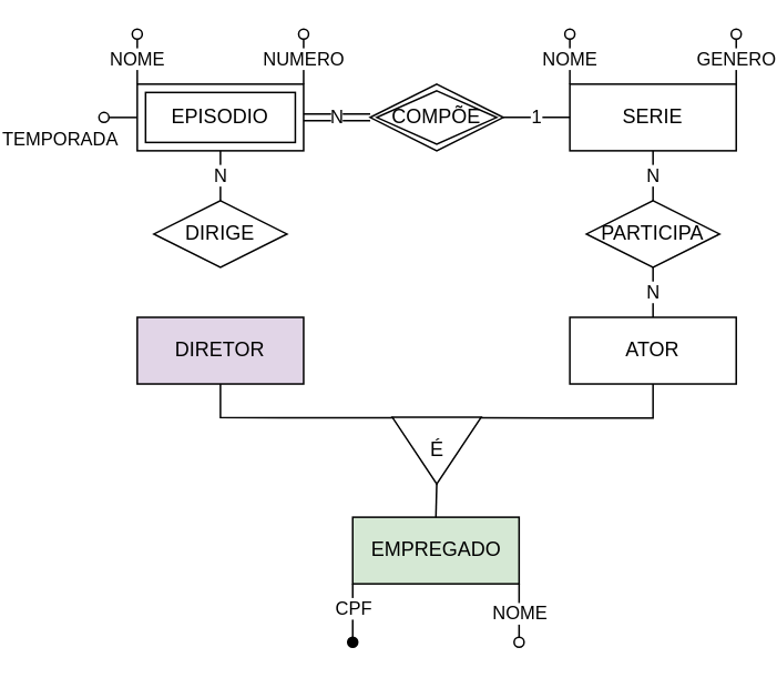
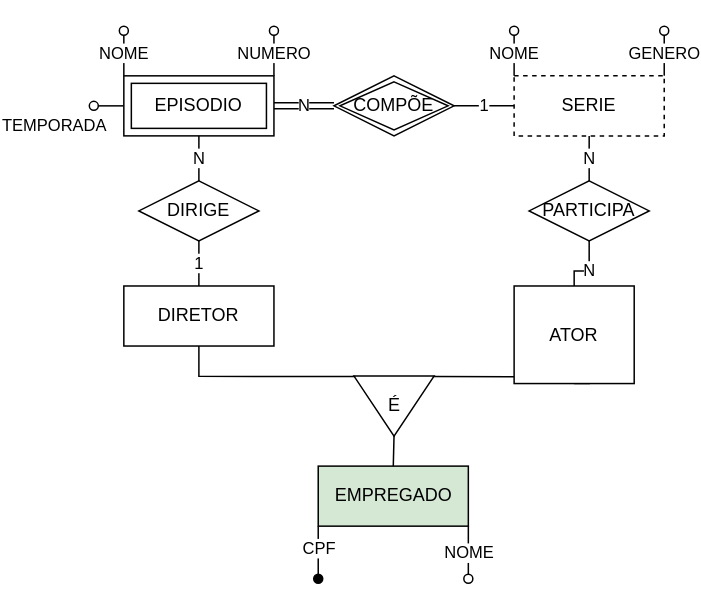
  <mxCell id="0" />
  <mxCell id="1" parent="0" />
  <mxCell id="2" style="edgeStyle=orthogonalEdgeStyle;rounded=0;orthogonalLoop=1;jettySize=auto;html=1;exitX=0.5;exitY=1;exitDx=0;exitDy=0;endArrow=none;endFill=0;entryX=0.009;entryY=0.012;entryDx=0;entryDy=0;entryPerimeter=0;" parent="1" source="3" target="17" edge="1"><mxGeometry relative="1" as="geometry"><mxPoint x="280" y="280" as="targetPoint" /><Array as="points"><mxPoint x="350" y="250" /></Array></mxGeometry></mxCell>
- <mxCell id="3" value="ATOR" style="whiteSpace=wrap;html=1;align=center;" parent="1" vertex="1"><mxGeometry x="300" y="190" width="100" height="40" as="geometry" /></mxCell>
+ <mxCell id="3" value="ATOR" style="whiteSpace=wrap;html=1;align=center;" parent="1" vertex="1"><mxGeometry x="300" y="190" width="80" height="65" as="geometry" /></mxCell>
  <mxCell id="4" value="NOME" style="edgeStyle=orthogonalEdgeStyle;rounded=0;orthogonalLoop=1;jettySize=auto;html=1;exitX=0;exitY=0;exitDx=0;exitDy=0;endArrow=oval;endFill=0;" parent="1" source="6" edge="1"><mxGeometry relative="1" as="geometry"><mxPoint x="300" y="20" as="targetPoint" /></mxGeometry></mxCell>
  <mxCell id="5" value="GENERO" style="edgeStyle=orthogonalEdgeStyle;rounded=0;orthogonalLoop=1;jettySize=auto;html=1;exitX=1;exitY=0;exitDx=0;exitDy=0;endArrow=oval;endFill=0;" parent="1" source="6" edge="1"><mxGeometry relative="1" as="geometry"><mxPoint x="400" y="20" as="targetPoint" /></mxGeometry></mxCell>
- <mxCell id="6" value="SERIE" style="whiteSpace=wrap;html=1;align=center;" parent="1" vertex="1"><mxGeometry x="300" y="50" width="100" height="40" as="geometry" /></mxCell>
+ <mxCell id="6" value="SERIE" style="whiteSpace=wrap;html=1;align=center;dashed=1;" parent="1" vertex="1"><mxGeometry x="300" y="50" width="100" height="40" as="geometry" /></mxCell>
  <mxCell id="7" style="edgeStyle=orthogonalEdgeStyle;rounded=0;orthogonalLoop=1;jettySize=auto;html=1;exitX=0.5;exitY=1;exitDx=0;exitDy=0;endArrow=none;endFill=0;entryX=0.006;entryY=0.985;entryDx=0;entryDy=0;entryPerimeter=0;" parent="1" source="8" target="17" edge="1"><mxGeometry relative="1" as="geometry"><mxPoint x="260" y="280" as="targetPoint" /><Array as="points"><mxPoint x="90" y="250" /></Array></mxGeometry></mxCell>
- <mxCell id="8" value="DIRETOR" style="whiteSpace=wrap;html=1;align=center;fillColor=#e1d5e7;" parent="1" vertex="1"><mxGeometry x="40" y="190" width="100" height="40" as="geometry" /></mxCell>
+ <mxCell id="8" value="DIRETOR" style="whiteSpace=wrap;html=1;align=center;" parent="1" vertex="1"><mxGeometry x="40" y="190" width="100" height="40" as="geometry" /></mxCell>
  <mxCell id="9" value="NOME" style="edgeStyle=orthogonalEdgeStyle;rounded=0;orthogonalLoop=1;jettySize=auto;html=1;exitX=0;exitY=0;exitDx=0;exitDy=0;endArrow=oval;endFill=0;" parent="1" source="12" edge="1"><mxGeometry relative="1" as="geometry"><mxPoint x="40" y="20" as="targetPoint" /></mxGeometry></mxCell>
  <mxCell id="10" value="NUMERO" style="edgeStyle=orthogonalEdgeStyle;rounded=0;orthogonalLoop=1;jettySize=auto;html=1;exitX=1;exitY=0;exitDx=0;exitDy=0;endArrow=oval;endFill=0;" parent="1" source="12" edge="1"><mxGeometry relative="1" as="geometry"><mxPoint x="140" y="20" as="targetPoint" /></mxGeometry></mxCell>
  <mxCell id="11" value="TEMPORADA" style="edgeStyle=orthogonalEdgeStyle;rounded=0;orthogonalLoop=1;jettySize=auto;html=1;exitX=0;exitY=0.5;exitDx=0;exitDy=0;endArrow=oval;endFill=0;labelPosition=left;verticalLabelPosition=bottom;align=right;verticalAlign=top;labelBackgroundColor=none;" parent="1" source="12" edge="1"><mxGeometry relative="1" as="geometry"><mxPoint x="20" y="70" as="targetPoint" /></mxGeometry></mxCell>
  <mxCell id="12" value="EPISODIO" style="shape=ext;margin=3;double=1;whiteSpace=wrap;html=1;align=center;" parent="1" vertex="1"><mxGeometry x="40" y="50" width="100" height="40" as="geometry" /></mxCell>
  <mxCell id="13" value="CPF" style="edgeStyle=orthogonalEdgeStyle;rounded=0;orthogonalLoop=1;jettySize=auto;html=1;exitX=0;exitY=1;exitDx=0;exitDy=0;endArrow=oval;endFill=1;" parent="1" source="15" edge="1"><mxGeometry x="-0.143" relative="1" as="geometry"><mxPoint x="169.5" y="385" as="targetPoint" /><Array as="points"><mxPoint x="169.5" y="365" /><mxPoint x="169.5" y="365" /></Array><mxPoint as="offset" /></mxGeometry></mxCell>
  <mxCell id="14" value="NOME" style="edgeStyle=orthogonalEdgeStyle;rounded=0;orthogonalLoop=1;jettySize=auto;html=1;exitX=1;exitY=1;exitDx=0;exitDy=0;endArrow=oval;endFill=0;" parent="1" source="15" edge="1"><mxGeometry relative="1" as="geometry"><mxPoint x="269.5" y="385" as="targetPoint" /></mxGeometry></mxCell>
  <mxCell id="15" value="EMPREGADO" style="whiteSpace=wrap;html=1;align=center;fillColor=#d5e8d4;" parent="1" vertex="1"><mxGeometry x="169.5" y="310" width="100" height="40" as="geometry" /></mxCell>
  <mxCell id="16" value="" style="group" parent="1" vertex="1" connectable="0"><mxGeometry x="193.335" y="250.005" width="53.33" height="40" as="geometry" /></mxCell>
  <mxCell id="17" value="" style="triangle;whiteSpace=wrap;html=1;rotation=90;" parent="16" vertex="1"><mxGeometry x="6.665" y="-6.665" width="40" height="53.33" as="geometry" /></mxCell>
  <mxCell id="18" value="É" style="text;html=1;align=center;verticalAlign=middle;resizable=0;points=[];autosize=1;" parent="16" vertex="1"><mxGeometry x="16.665" y="9.995" width="20" height="20" as="geometry" /></mxCell>
  <mxCell id="19" style="edgeStyle=orthogonalEdgeStyle;rounded=0;orthogonalLoop=1;jettySize=auto;html=1;exitX=1;exitY=0.5;exitDx=0;exitDy=0;entryX=0.5;entryY=0;entryDx=0;entryDy=0;endArrow=none;endFill=0;" parent="1" source="17" target="15" edge="1"><mxGeometry relative="1" as="geometry" /></mxCell>
  <mxCell id="20" value="1" style="edgeStyle=orthogonalEdgeStyle;rounded=0;orthogonalLoop=1;jettySize=auto;html=1;endArrow=none;endFill=0;" parent="1" source="22" target="6" edge="1"><mxGeometry relative="1" as="geometry" /></mxCell>
  <mxCell id="21" value="N" style="edgeStyle=orthogonalEdgeStyle;rounded=0;orthogonalLoop=1;jettySize=auto;html=1;endArrow=none;endFill=0;shape=link;" parent="1" source="22" target="12" edge="1"><mxGeometry relative="1" as="geometry" /></mxCell>
  <mxCell id="22" value="COMPÕE" style="shape=rhombus;double=1;perimeter=rhombusPerimeter;whiteSpace=wrap;html=1;align=center;" parent="1" vertex="1"><mxGeometry x="180" y="50" width="80" height="40" as="geometry" /></mxCell>
  <mxCell id="23" value="N" style="edgeStyle=orthogonalEdgeStyle;rounded=0;orthogonalLoop=1;jettySize=auto;html=1;endArrow=none;endFill=0;" parent="1" source="25" target="6" edge="1"><mxGeometry relative="1" as="geometry" /></mxCell>
  <mxCell id="24" value="N" style="edgeStyle=orthogonalEdgeStyle;rounded=0;orthogonalLoop=1;jettySize=auto;html=1;endArrow=none;endFill=0;" parent="1" source="25" target="3" edge="1"><mxGeometry relative="1" as="geometry" /></mxCell>
  <mxCell id="25" value="PARTICIPA" style="shape=rhombus;perimeter=rhombusPerimeter;whiteSpace=wrap;html=1;align=center;" parent="1" vertex="1"><mxGeometry x="310" y="120" width="80" height="40" as="geometry" /></mxCell>
  <mxCell id="26" value="N" style="edgeStyle=orthogonalEdgeStyle;rounded=0;orthogonalLoop=1;jettySize=auto;html=1;endArrow=none;endFill=0;" parent="1" source="28" target="12" edge="1"><mxGeometry relative="1" as="geometry" /></mxCell>
+ <mxCell id="27" value="1" style="edgeStyle=orthogonalEdgeStyle;rounded=0;orthogonalLoop=1;jettySize=auto;html=1;endArrow=none;endFill=0;" parent="1" source="28" target="8" edge="1"><mxGeometry relative="1" as="geometry" /></mxCell>
  <mxCell id="28" value="DIRIGE" style="shape=rhombus;perimeter=rhombusPerimeter;whiteSpace=wrap;html=1;align=center;" parent="1" vertex="1"><mxGeometry x="50" y="120" width="80" height="40" as="geometry" /></mxCell>
